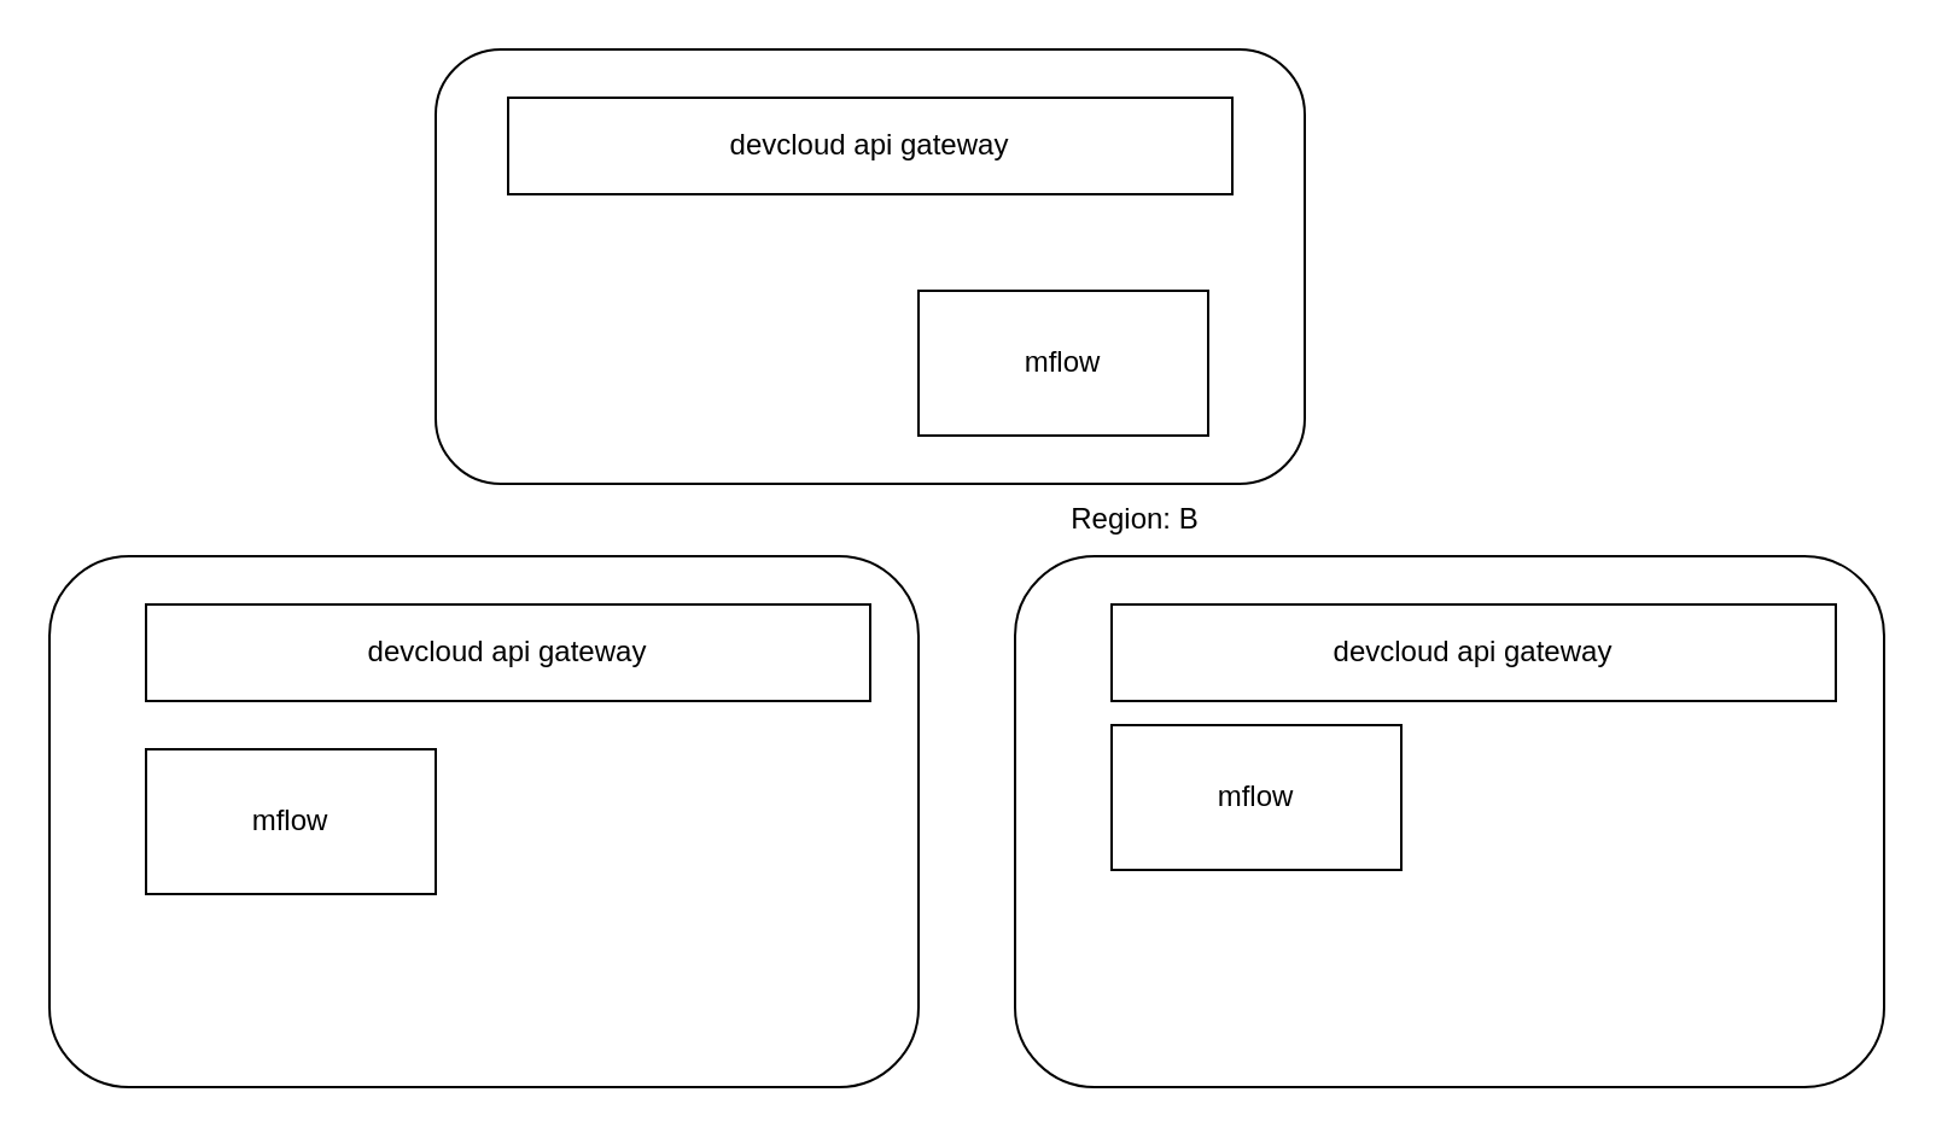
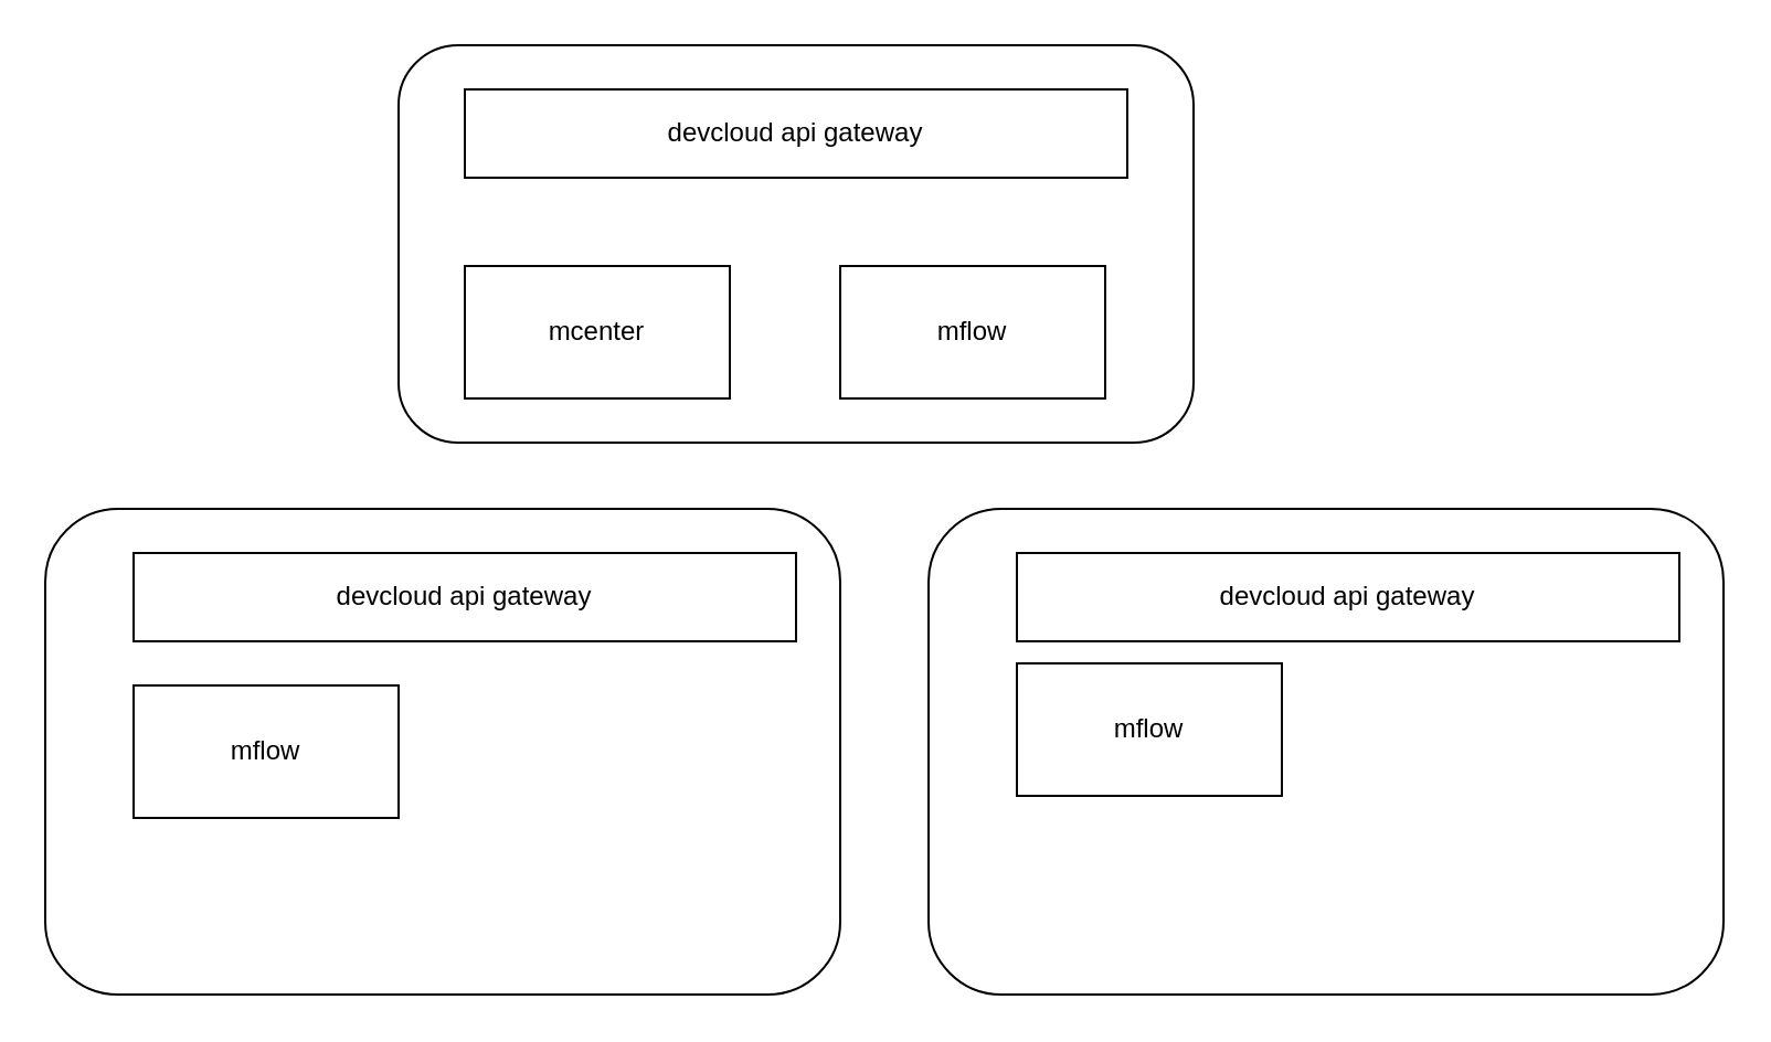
  <mxCell id="0" />
  <mxCell id="1" parent="0" />
  <mxCell id="2" value="" style="rounded=1;whiteSpace=wrap;html=1;" vertex="1" parent="1"><mxGeometry x="180" y="20" width="360" height="180" as="geometry" /></mxCell>
+ <mxCell id="3" value="mcenter" style="rounded=0;whiteSpace=wrap;html=1;" vertex="1" parent="1"><mxGeometry x="210" y="120" width="120" height="60" as="geometry" /></mxCell>
  <mxCell id="4" value="" style="rounded=1;whiteSpace=wrap;html=1;" vertex="1" parent="1"><mxGeometry x="20" y="230" width="360" height="220" as="geometry" /></mxCell>
  <mxCell id="5" value="" style="rounded=1;whiteSpace=wrap;html=1;" vertex="1" parent="1"><mxGeometry x="420" y="230" width="360" height="220" as="geometry" /></mxCell>
- <mxCell id="6" value="Region: B" style="text;html=1;strokeColor=none;fillColor=none;align=center;verticalAlign=middle;whiteSpace=wrap;rounded=0;" vertex="1" parent="1"><mxGeometry x="440" y="200" width="60" height="30" as="geometry" /></mxCell>
  <mxCell id="7" value="devcloud api gateway" style="rounded=0;whiteSpace=wrap;html=1;" vertex="1" parent="1"><mxGeometry x="210" y="40" width="300" height="40" as="geometry" /></mxCell>
  <mxCell id="8" value="mflow" style="rounded=0;whiteSpace=wrap;html=1;" vertex="1" parent="1"><mxGeometry x="380" y="120" width="120" height="60" as="geometry" /></mxCell>
  <mxCell id="9" value="mflow" style="rounded=0;whiteSpace=wrap;html=1;" vertex="1" parent="1"><mxGeometry x="60" y="310" width="120" height="60" as="geometry" /></mxCell>
  <mxCell id="10" value="mflow" style="rounded=0;whiteSpace=wrap;html=1;" vertex="1" parent="1"><mxGeometry x="460" y="300" width="120" height="60" as="geometry" /></mxCell>
  <mxCell id="11" value="devcloud api gateway" style="rounded=0;whiteSpace=wrap;html=1;" vertex="1" parent="1"><mxGeometry x="60" y="250" width="300" height="40" as="geometry" /></mxCell>
  <mxCell id="12" value="devcloud api gateway" style="rounded=0;whiteSpace=wrap;html=1;" vertex="1" parent="1"><mxGeometry x="460" y="250" width="300" height="40" as="geometry" /></mxCell>
